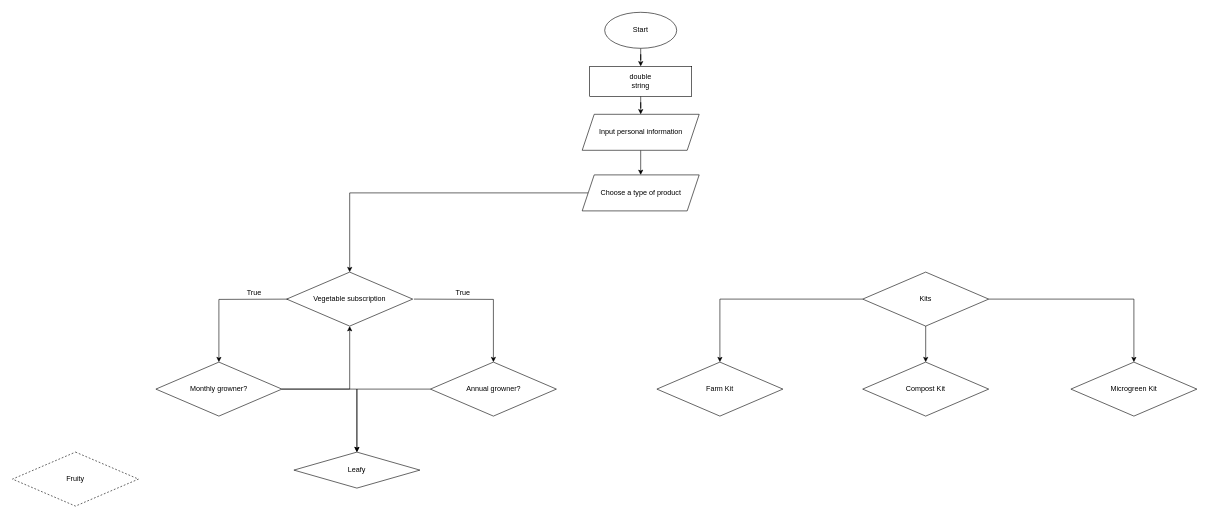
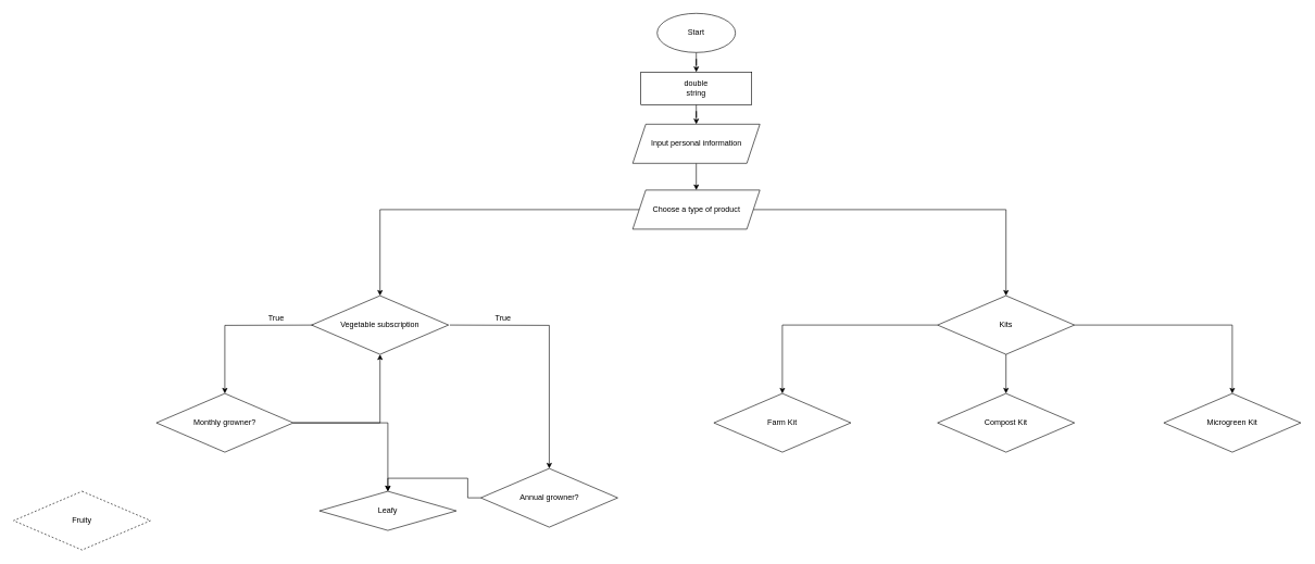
  <mxCell id="0" />
  <mxCell id="1" parent="0" />
  <mxCell id="2" value="" style="edgeStyle=orthogonalEdgeStyle;rounded=0;orthogonalLoop=1;jettySize=auto;html=1;" parent="1" source="3" target="7" edge="1"><mxGeometry relative="1" as="geometry" /></mxCell>
  <mxCell id="3" value="Start" style="ellipse;whiteSpace=wrap;html=1;" parent="1" vertex="1"><mxGeometry x="1007" y="20" width="120" height="60" as="geometry" /></mxCell>
  <mxCell id="4" value="" style="edgeStyle=orthogonalEdgeStyle;rounded=0;orthogonalLoop=1;jettySize=auto;html=1;" parent="1" source="5" target="10" edge="1"><mxGeometry relative="1" as="geometry" /></mxCell>
  <mxCell id="5" value="Input personal information" style="shape=parallelogram;perimeter=parallelogramPerimeter;whiteSpace=wrap;html=1;fixedSize=1;" parent="1" vertex="1"><mxGeometry x="969.5" y="190" width="195" height="60" as="geometry" /></mxCell>
  <mxCell id="6" value="" style="edgeStyle=orthogonalEdgeStyle;rounded=0;orthogonalLoop=1;jettySize=auto;html=1;" parent="1" source="7" target="5" edge="1"><mxGeometry relative="1" as="geometry" /></mxCell>
  <mxCell id="7" value="double&lt;br&gt;string" style="rounded=0;whiteSpace=wrap;html=1;" parent="1" vertex="1"><mxGeometry x="982" y="110" width="170" height="50" as="geometry" /></mxCell>
  <mxCell id="8" style="edgeStyle=orthogonalEdgeStyle;rounded=0;orthogonalLoop=1;jettySize=auto;html=1;entryX=0.5;entryY=0;entryDx=0;entryDy=0;" parent="1" source="10" target="13" edge="1"><mxGeometry relative="1" as="geometry" /></mxCell>
+ <mxCell id="9" style="edgeStyle=orthogonalEdgeStyle;rounded=0;orthogonalLoop=1;jettySize=auto;html=1;entryX=0.5;entryY=0;entryDx=0;entryDy=0;" parent="1" source="10" target="20" edge="1"><mxGeometry relative="1" as="geometry" /></mxCell>
  <mxCell id="10" value="Choose a type of product" style="shape=parallelogram;perimeter=parallelogramPerimeter;whiteSpace=wrap;html=1;fixedSize=1;" parent="1" vertex="1"><mxGeometry x="969.5" y="291" width="195" height="60" as="geometry" /></mxCell>
  <mxCell id="11" style="edgeStyle=orthogonalEdgeStyle;rounded=0;orthogonalLoop=1;jettySize=auto;html=1;" parent="1" target="16" edge="1"><mxGeometry relative="1" as="geometry"><mxPoint x="489" y="498" as="sourcePoint" /><mxPoint x="372" y="603" as="targetPoint" /></mxGeometry></mxCell>
  <mxCell id="12" style="edgeStyle=orthogonalEdgeStyle;rounded=0;orthogonalLoop=1;jettySize=auto;html=1;entryX=0.5;entryY=0;entryDx=0;entryDy=0;" parent="1" target="22" edge="1"><mxGeometry relative="1" as="geometry"><mxPoint x="820.5" y="603" as="targetPoint" /><mxPoint x="689" y="498" as="sourcePoint" /></mxGeometry></mxCell>
  <mxCell id="13" value="Vegetable subscription" style="rhombus;whiteSpace=wrap;html=1;" parent="1" vertex="1"><mxGeometry x="477" y="453" width="210" height="90" as="geometry" /></mxCell>
  <mxCell id="14" style="edgeStyle=orthogonalEdgeStyle;rounded=0;orthogonalLoop=1;jettySize=auto;html=1;entryX=0.5;entryY=0;entryDx=0;entryDy=0;" edge="1" parent="1" source="16" target="29"><mxGeometry relative="1" as="geometry" /></mxCell>
  <mxCell id="15" style="edgeStyle=orthogonalEdgeStyle;rounded=0;orthogonalLoop=1;jettySize=auto;html=1;" edge="1" parent="1" source="16" target="13"><mxGeometry relative="1" as="geometry" /></mxCell>
- <mxCell id="16" value="Monthly growner?" style="rhombus;whiteSpace=wrap;html=1;" parent="1" vertex="1"><mxGeometry x="259" y="603" width="210" height="90" as="geometry" /></mxCell>
+ <mxCell id="16" value="Monthly growner?" style="rhombus;whiteSpace=wrap;html=1;" parent="1" vertex="1"><mxGeometry x="239" y="603" width="210" height="90" as="geometry" /></mxCell>
  <mxCell id="17" style="edgeStyle=orthogonalEdgeStyle;rounded=0;orthogonalLoop=1;jettySize=auto;html=1;entryX=0.5;entryY=0;entryDx=0;entryDy=0;" edge="1" parent="1" source="20" target="25"><mxGeometry relative="1" as="geometry" /></mxCell>
  <mxCell id="18" style="edgeStyle=orthogonalEdgeStyle;rounded=0;orthogonalLoop=1;jettySize=auto;html=1;entryX=0.5;entryY=0;entryDx=0;entryDy=0;" edge="1" parent="1" source="20" target="26"><mxGeometry relative="1" as="geometry" /></mxCell>
  <mxCell id="19" style="edgeStyle=orthogonalEdgeStyle;rounded=0;orthogonalLoop=1;jettySize=auto;html=1;entryX=0.5;entryY=0;entryDx=0;entryDy=0;" edge="1" parent="1" source="20" target="27"><mxGeometry relative="1" as="geometry" /></mxCell>
  <mxCell id="20" value="Kits" style="rhombus;whiteSpace=wrap;html=1;" parent="1" vertex="1"><mxGeometry x="1437" y="453" width="210" height="90" as="geometry" /></mxCell>
  <mxCell id="21" style="edgeStyle=orthogonalEdgeStyle;rounded=0;orthogonalLoop=1;jettySize=auto;html=1;entryX=0.5;entryY=0;entryDx=0;entryDy=0;" edge="1" parent="1" source="22" target="29"><mxGeometry relative="1" as="geometry" /></mxCell>
- <mxCell id="22" value="Annual growner?" style="rhombus;whiteSpace=wrap;html=1;" parent="1" vertex="1"><mxGeometry x="716.5" y="603" width="210" height="90" as="geometry" /></mxCell>
+ <mxCell id="22" value="Annual growner?" style="rhombus;whiteSpace=wrap;html=1;" parent="1" vertex="1"><mxGeometry x="736.5" y="718" width="210" height="90" as="geometry" /></mxCell>
  <mxCell id="23" value="True" style="text;html=1;strokeColor=none;fillColor=none;align=center;verticalAlign=middle;whiteSpace=wrap;rounded=0;" parent="1" vertex="1"><mxGeometry x="393" y="473" width="60" height="30" as="geometry" /></mxCell>
  <mxCell id="24" value="True" style="text;html=1;strokeColor=none;fillColor=none;align=center;verticalAlign=middle;whiteSpace=wrap;rounded=0;" parent="1" vertex="1"><mxGeometry x="741" y="473" width="60" height="30" as="geometry" /></mxCell>
  <mxCell id="25" value="Farm Kit" style="rhombus;whiteSpace=wrap;html=1;" vertex="1" parent="1"><mxGeometry x="1094" y="603" width="210" height="90" as="geometry" /></mxCell>
  <mxCell id="26" value="Compost Kit" style="rhombus;whiteSpace=wrap;html=1;" vertex="1" parent="1"><mxGeometry x="1437" y="603" width="210" height="90" as="geometry" /></mxCell>
  <mxCell id="27" value="Microgreen Kit" style="rhombus;whiteSpace=wrap;html=1;" vertex="1" parent="1"><mxGeometry x="1784" y="603" width="210" height="90" as="geometry" /></mxCell>
  <mxCell id="28" value="Fruity" style="rhombus;whiteSpace=wrap;html=1;dashed=1;" vertex="1" parent="1"><mxGeometry x="20" y="753" width="210" height="90" as="geometry" /></mxCell>
  <mxCell id="29" value="Leafy" style="rhombus;whiteSpace=wrap;html=1;" vertex="1" parent="1"><mxGeometry x="489" y="753" width="210" height="60" as="geometry" /></mxCell>
